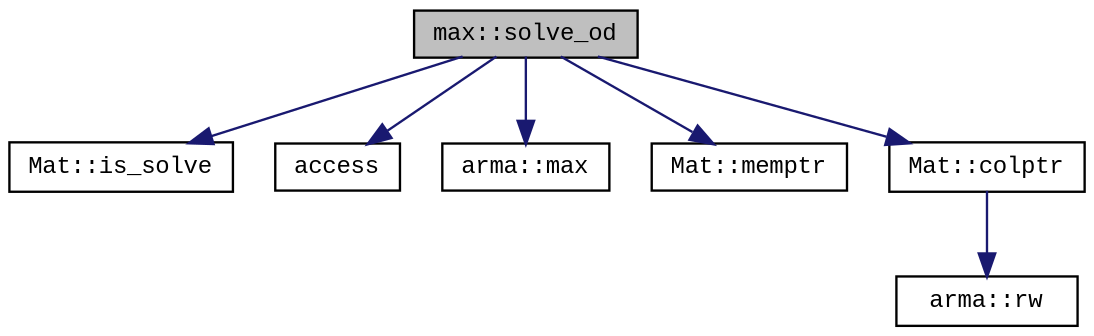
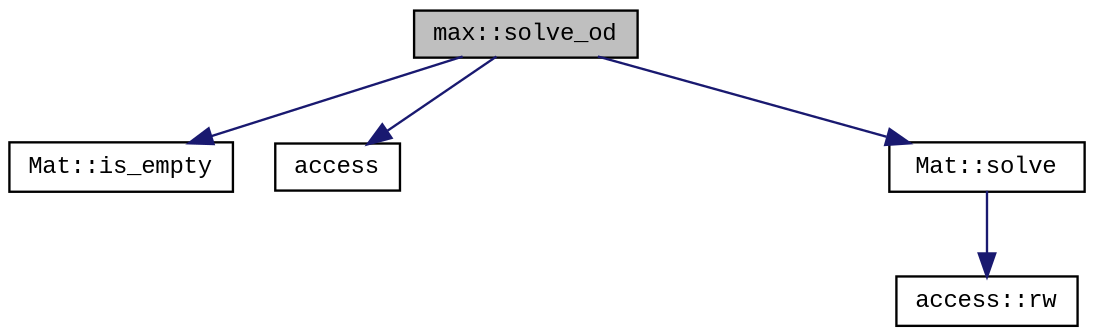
  digraph {
    fontname="Liberation Mono"
    rankdir=TB
    node [color=black fillcolor=white fontname="Liberation Mono" fontsize=10 shape=record style=filled]
    edge [color=midnightblue fontname="Liberation Mono" fontsize=10 labelfontname=Helvetica labelfontsize=10 style=solid]
    n1 [fillcolor=grey75 fontcolor=black height=0.2 label="max::solve_od" width=0.4]
-   n2 [height=0.2 label="Mat::is_solve" width=0.4]
+   n2 [height=0.2 label="Mat::is_empty" width=0.4]
    n3 [height=0.2 label=access width=0.4]
-   n4 [height=0.2 label="arma::max" width=0.4]
-   n5 [height=0.2 label="Mat::memptr" width=0.4]
-   n6 [height=0.2 label="Mat::colptr" width=0.4]
-   n7 [height=0.2 label="arma::rw" width=0.4]
+   n6 [height=0.2 label="Mat::solve" width=0.4]
+   n7 [height=0.2 label="access::rw" width=0.4]
    n1 -> n2
    n1 -> n3
-   n1 -> n4
-   n1 -> n5
    n1 -> n6
    n6 -> n7
  }
